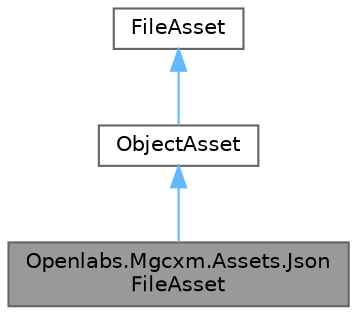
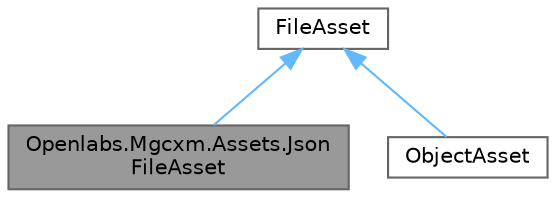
  digraph {
    node [color=gray40 fillcolor=white fontname=Helvetica fontsize=10 shape=box style=filled]
    edge [color=steelblue1 dir=back fontname=Helvetica fontsize=10 labelfontname=Helvetica labelfontsize=10 style=solid]
    n1 [fillcolor=grey60 fontcolor=black height=0.2 label="Openlabs.Mgcxm.Assets.Json\lFileAsset" width=0.4]
    n2 [height=0.2 label=FileAsset width=0.4]
    n3 [height=0.2 label=ObjectAsset width=0.4]
-   n3 -> n1
+   n2 -> n1
    n2 -> n3
  }
